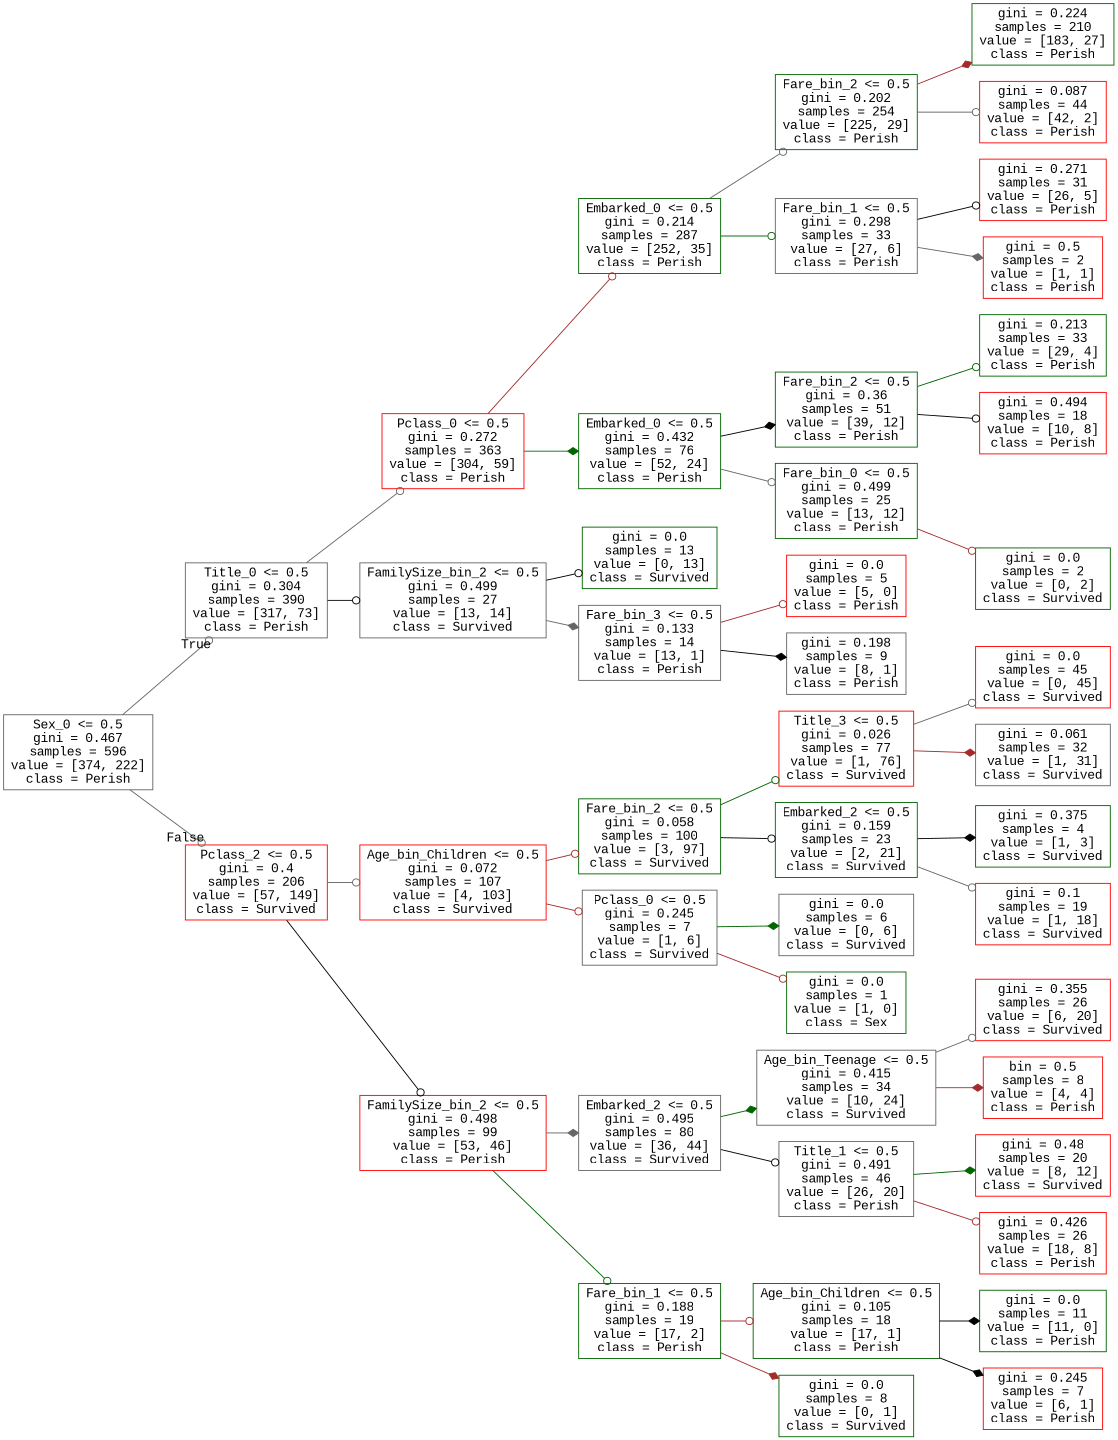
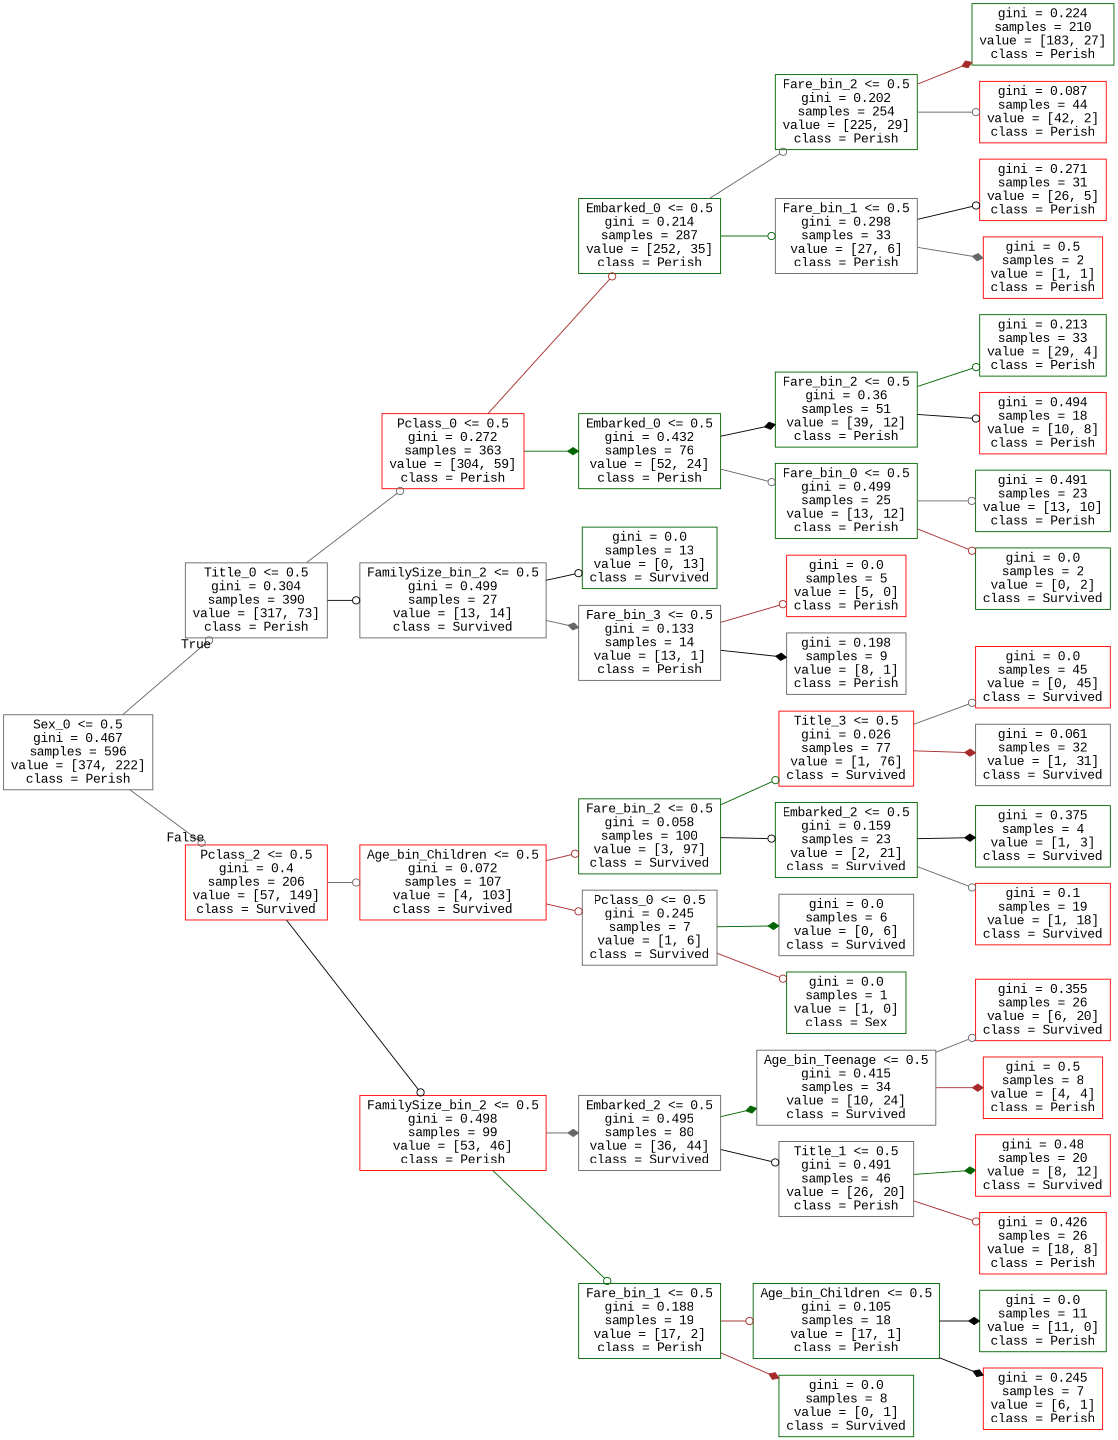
  digraph {
    fontname="Liberation Mono"
    rankdir=LR
    node [color=darkgreen fontname="Liberation Mono" shape=box]
    edge [arrowhead=odot color=gray40 fontname="Liberation Mono"]
    n1 [color=gray40 label="Sex_0 <= 0.5\ngini = 0.467\nsamples = 596\nvalue = [374, 222]\nclass = Perish"]
    n2 [color=gray40 label="Title_0 <= 0.5\ngini = 0.304\nsamples = 390\nvalue = [317, 73]\nclass = Perish"]
    n3 [color=red label="Pclass_2 <= 0.5\ngini = 0.4\nsamples = 206\nvalue = [57, 149]\nclass = Survived"]
    n4 [color=red label="Pclass_0 <= 0.5\ngini = 0.272\nsamples = 363\nvalue = [304, 59]\nclass = Perish"]
    n5 [color=gray40 label="FamilySize_bin_2 <= 0.5\ngini = 0.499\nsamples = 27\nvalue = [13, 14]\nclass = Survived"]
    n6 [color=red label="Age_bin_Children <= 0.5\ngini = 0.072\nsamples = 107\nvalue = [4, 103]\nclass = Survived"]
    n7 [color=red label="FamilySize_bin_2 <= 0.5\ngini = 0.498\nsamples = 99\nvalue = [53, 46]\nclass = Perish"]
    n8 [label="Embarked_0 <= 0.5\ngini = 0.214\nsamples = 287\nvalue = [252, 35]\nclass = Perish"]
    n9 [label="Embarked_0 <= 0.5\ngini = 0.432\nsamples = 76\nvalue = [52, 24]\nclass = Perish"]
    n10 [label="gini = 0.0\nsamples = 13\nvalue = [0, 13]\nclass = Survived"]
    n11 [color=gray40 label="Fare_bin_3 <= 0.5\ngini = 0.133\nsamples = 14\nvalue = [13, 1]\nclass = Perish"]
    n12 [label="Fare_bin_2 <= 0.5\ngini = 0.202\nsamples = 254\nvalue = [225, 29]\nclass = Perish"]
    n13 [color=gray40 label="Fare_bin_1 <= 0.5\ngini = 0.298\nsamples = 33\nvalue = [27, 6]\nclass = Perish"]
    n14 [label="Fare_bin_2 <= 0.5\ngini = 0.36\nsamples = 51\nvalue = [39, 12]\nclass = Perish"]
    n15 [label="Fare_bin_0 <= 0.5\ngini = 0.499\nsamples = 25\nvalue = [13, 12]\nclass = Perish"]
    n16 [label="gini = 0.224\nsamples = 210\nvalue = [183, 27]\nclass = Perish"]
    n17 [color=red label="gini = 0.087\nsamples = 44\nvalue = [42, 2]\nclass = Perish"]
    n18 [color=red label="gini = 0.271\nsamples = 31\nvalue = [26, 5]\nclass = Perish"]
    n19 [color=red label="gini = 0.5\nsamples = 2\nvalue = [1, 1]\nclass = Perish"]
    n20 [label="gini = 0.213\nsamples = 33\nvalue = [29, 4]\nclass = Perish"]
    n21 [color=red label="gini = 0.494\nsamples = 18\nvalue = [10, 8]\nclass = Perish"]
+   n22 [label="gini = 0.491\nsamples = 23\nvalue = [13, 10]\nclass = Perish"]
    n23 [label="gini = 0.0\nsamples = 2\nvalue = [0, 2]\nclass = Survived"]
    n24 [color=red label="gini = 0.0\nsamples = 5\nvalue = [5, 0]\nclass = Perish"]
    n25 [color=gray40 label="gini = 0.198\nsamples = 9\nvalue = [8, 1]\nclass = Perish"]
    n26 [label="Fare_bin_2 <= 0.5\ngini = 0.058\nsamples = 100\nvalue = [3, 97]\nclass = Survived"]
    n27 [color=gray40 label="Pclass_0 <= 0.5\ngini = 0.245\nsamples = 7\nvalue = [1, 6]\nclass = Survived"]
    n28 [color=gray40 label="Embarked_2 <= 0.5\ngini = 0.495\nsamples = 80\nvalue = [36, 44]\nclass = Survived"]
    n29 [label="Fare_bin_1 <= 0.5\ngini = 0.188\nsamples = 19\nvalue = [17, 2]\nclass = Perish"]
    n30 [color=red label="Title_3 <= 0.5\ngini = 0.026\nsamples = 77\nvalue = [1, 76]\nclass = Survived"]
    n31 [label="Embarked_2 <= 0.5\ngini = 0.159\nsamples = 23\nvalue = [2, 21]\nclass = Survived"]
    n32 [color=gray40 label="gini = 0.0\nsamples = 6\nvalue = [0, 6]\nclass = Survived"]
    n33 [label="gini = 0.0\nsamples = 1\nvalue = [1, 0]\nclass = Sex"]
    n34 [color=red label="gini = 0.0\nsamples = 45\nvalue = [0, 45]\nclass = Survived"]
    n35 [color=gray40 label="gini = 0.061\nsamples = 32\nvalue = [1, 31]\nclass = Survived"]
    n36 [label="gini = 0.375\nsamples = 4\nvalue = [1, 3]\nclass = Survived"]
    n37 [color=red label="gini = 0.1\nsamples = 19\nvalue = [1, 18]\nclass = Survived"]
    n38 [color=gray40 label="Age_bin_Teenage <= 0.5\ngini = 0.415\nsamples = 34\nvalue = [10, 24]\nclass = Survived"]
    n39 [color=gray40 label="Title_1 <= 0.5\ngini = 0.491\nsamples = 46\nvalue = [26, 20]\nclass = Perish"]
    n40 [label="Age_bin_Children <= 0.5\ngini = 0.105\nsamples = 18\nvalue = [17, 1]\nclass = Perish"]
    n41 [label="gini = 0.0\nsamples = 8\nvalue = [0, 1]\nclass = Survived"]
    n42 [color=red label="gini = 0.355\nsamples = 26\nvalue = [6, 20]\nclass = Survived"]
-   n43 [color=red label="bin = 0.5\nsamples = 8\nvalue = [4, 4]\nclass = Perish"]
+   n43 [color=red label="gini = 0.5\nsamples = 8\nvalue = [4, 4]\nclass = Perish"]
    n44 [color=red label="gini = 0.48\nsamples = 20\nvalue = [8, 12]\nclass = Survived"]
    n45 [color=red label="gini = 0.426\nsamples = 26\nvalue = [18, 8]\nclass = Perish"]
    n46 [label="gini = 0.0\nsamples = 11\nvalue = [11, 0]\nclass = Perish"]
    n47 [color=red label="gini = 0.245\nsamples = 7\nvalue = [6, 1]\nclass = Perish"]
    n1 -> n2 [headlabel=True labelangle=45 labeldistance=2.5]
    n1 -> n3 [headlabel=False labelangle=-45 labeldistance=2.5]
    n2 -> n4
    n2 -> n5 [color=black]
    n3 -> n6
    n3 -> n7 [color=black]
    n4 -> n8 [color=brown]
    n4 -> n9 [arrowhead=diamond color=darkgreen]
    n5 -> n10 [color=black]
    n5 -> n11 [arrowhead=diamond]
    n6 -> n26 [color=brown]
    n6 -> n27 [color=brown]
    n7 -> n28 [arrowhead=diamond]
    n7 -> n29 [color=darkgreen]
    n8 -> n12
    n8 -> n13 [color=darkgreen]
    n9 -> n14 [arrowhead=diamond color=black]
    n9 -> n15
    n11 -> n24 [color=brown]
    n11 -> n25 [arrowhead=diamond color=black]
    n12 -> n16 [arrowhead=diamond color=brown]
    n12 -> n17
    n13 -> n18 [color=black]
    n13 -> n19 [arrowhead=diamond]
    n14 -> n20 [color=darkgreen]
    n14 -> n21 [color=black]
+   n15 -> n22
    n15 -> n23 [color=brown]
    n26 -> n30 [color=darkgreen]
    n26 -> n31 [color=black]
    n27 -> n32 [arrowhead=diamond color=darkgreen]
    n27 -> n33 [color=brown]
    n28 -> n38 [arrowhead=diamond color=darkgreen]
    n28 -> n39 [color=black]
    n29 -> n40 [color=brown]
    n29 -> n41 [arrowhead=diamond color=brown]
    n30 -> n34
    n30 -> n35 [arrowhead=diamond color=brown]
    n31 -> n36 [arrowhead=diamond color=black]
    n31 -> n37
    n38 -> n42
    n38 -> n43 [arrowhead=diamond color=brown]
    n39 -> n44 [arrowhead=diamond color=darkgreen]
    n39 -> n45 [color=brown]
    n40 -> n46 [arrowhead=diamond color=black]
    n40 -> n47 [arrowhead=diamond color=black]
  }
